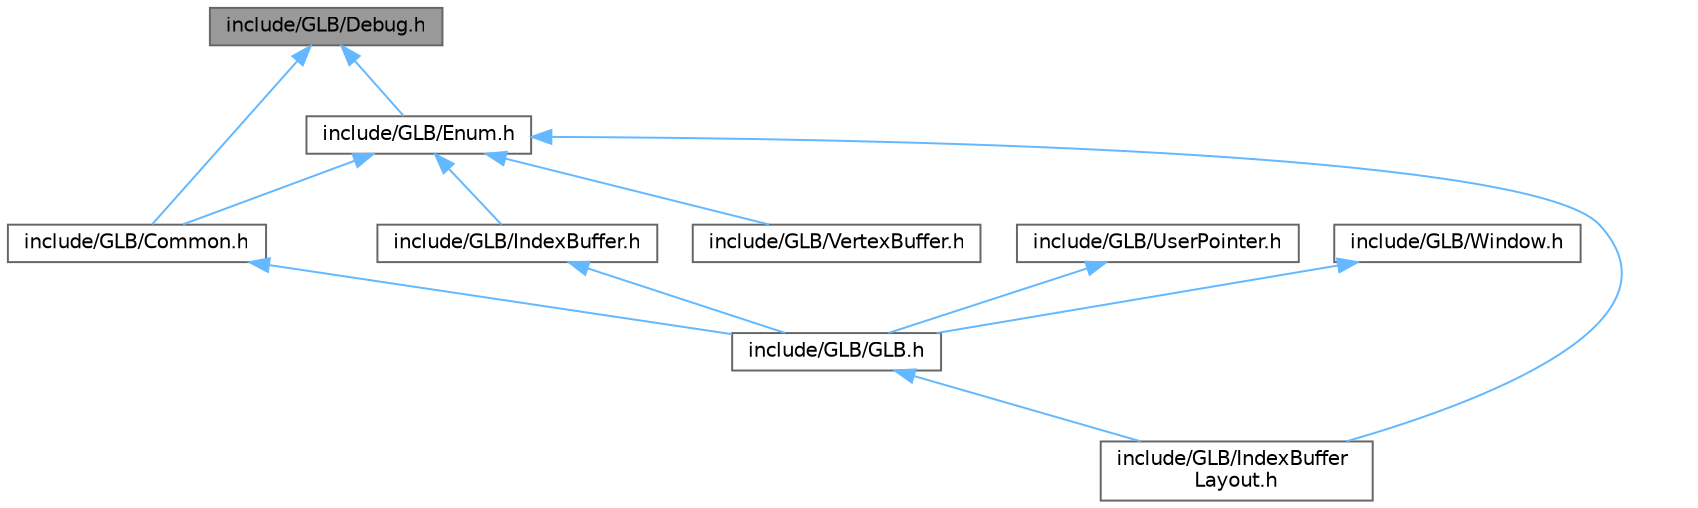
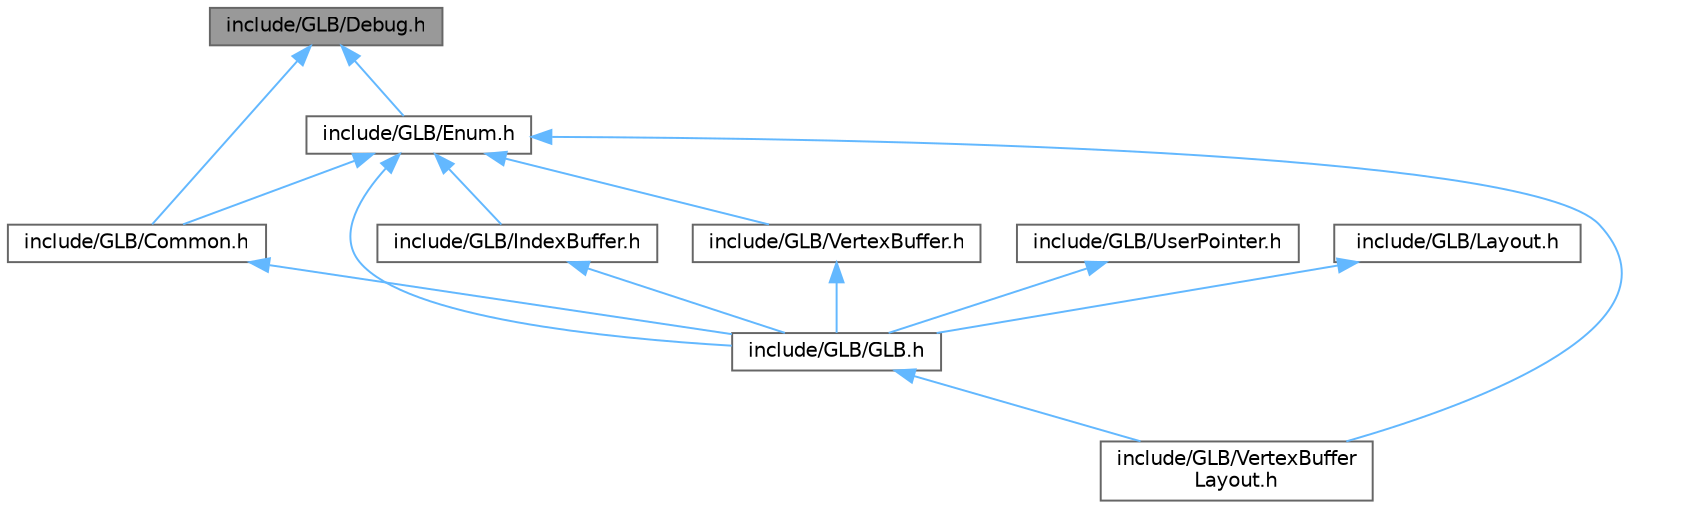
  digraph {
    node [color=grey40 fillcolor=white fontname=Helvetica fontsize=10 shape=box style=filled]
    edge [color=steelblue1 dir=back fontname=Helvetica fontsize=10 labelfontname=Helvetica labelfontsize=10 style=solid]
    n1 [color=gray40 fillcolor=grey60 fontcolor=black height=0.2 label="include/GLB/Debug.h" width=0.4]
    n2 [height=0.2 label="include/GLB/Common.h" width=0.4]
    n3 [height=0.2 label="include/GLB/Enum.h" width=0.4]
    n4 [height=0.2 label="include/GLB/GLB.h" width=0.4]
    n5 [height=0.2 label="include/GLB/IndexBuffer.h" width=0.4]
    n6 [height=0.2 label="include/GLB/VertexBuffer.h" width=0.4]
-   n7 [height=0.2 label="include/GLB/IndexBuffer\lLayout.h" width=0.4]
+   n7 [height=0.2 label="include/GLB/VertexBuffer\lLayout.h" width=0.4]
    n8 [height=0.2 label="include/GLB/UserPointer.h" width=0.4]
-   n9 [height=0.2 label="include/GLB/Window.h" width=0.4]
+   n9 [height=0.2 label="include/GLB/Layout.h" width=0.4]
    n1 -> n2
    n1 -> n3
    n2 -> n4
    n3 -> n2
+   n3 -> n4
    n3 -> n5
    n3 -> n6
    n3 -> n7
    n4 -> n7
    n5 -> n4
+   n6 -> n4
    n8 -> n4
    n9 -> n4
  }
